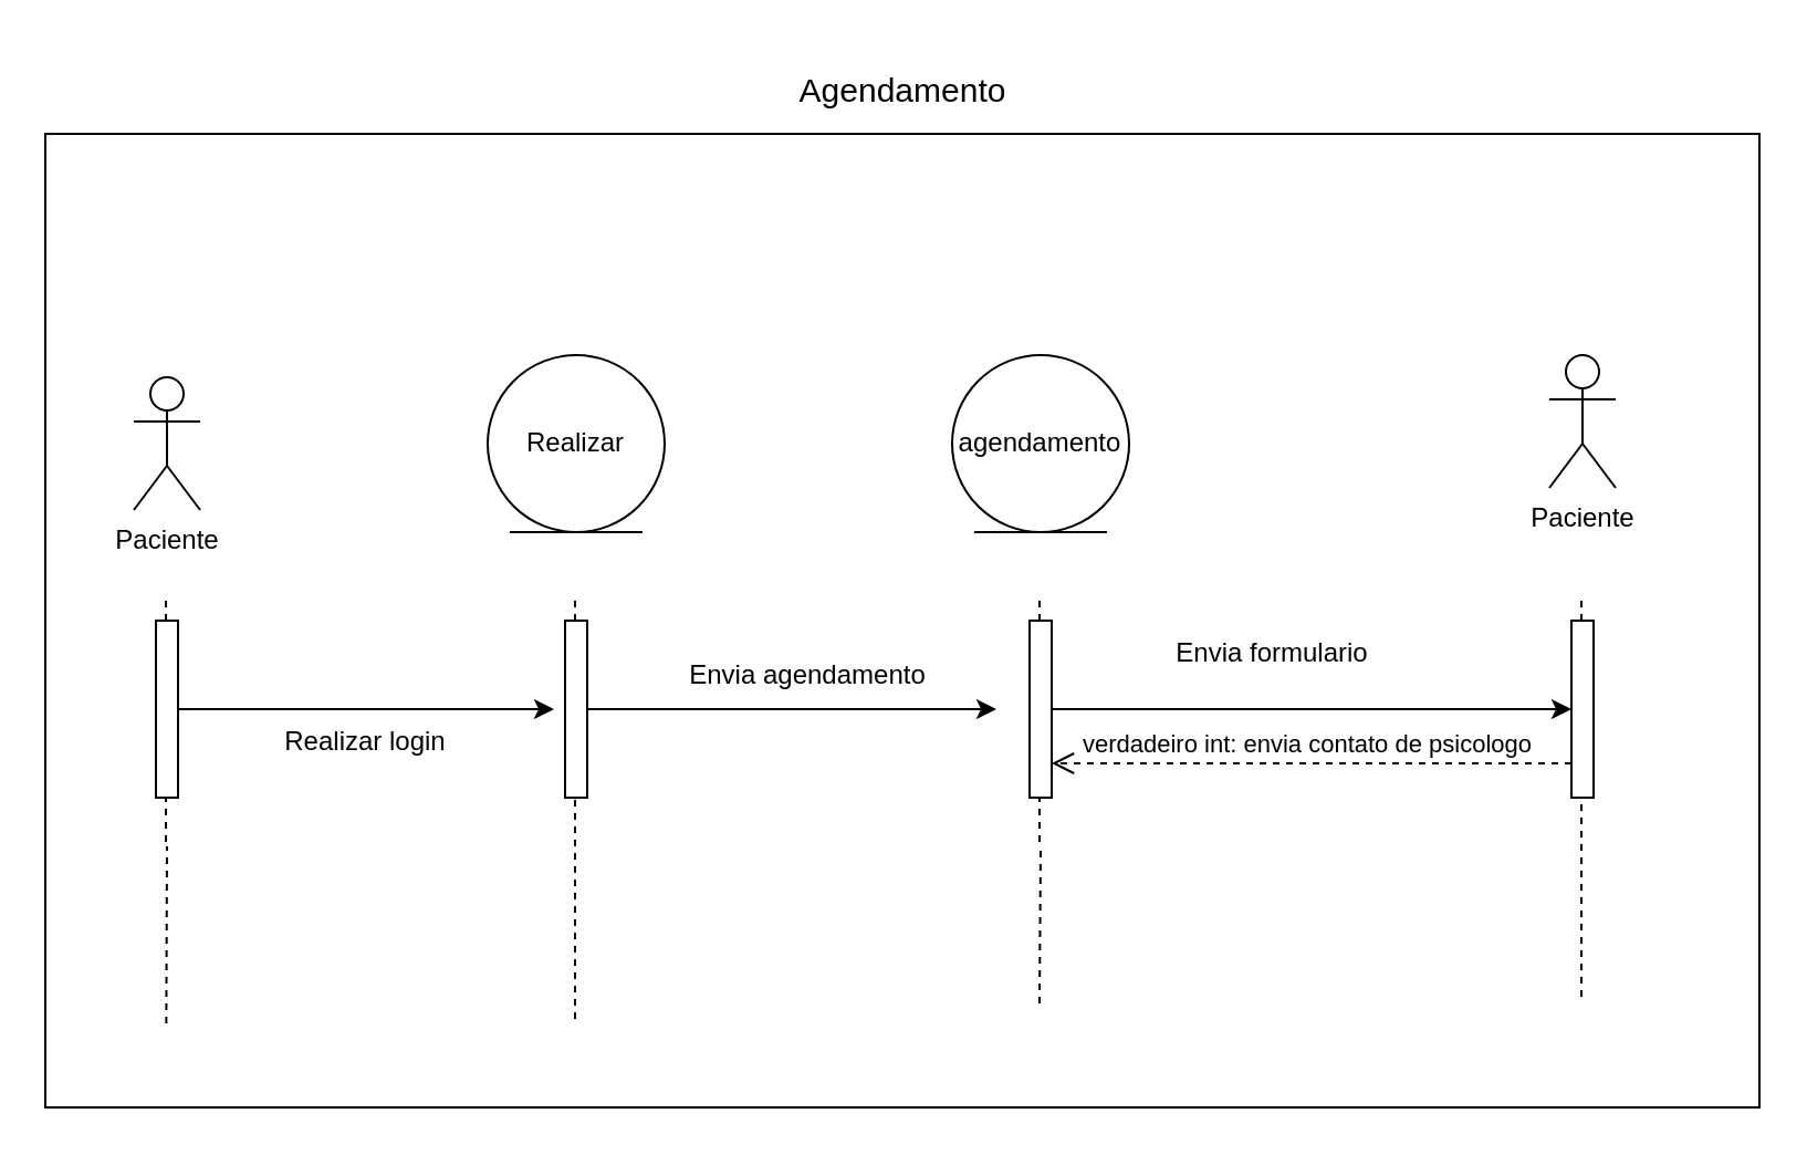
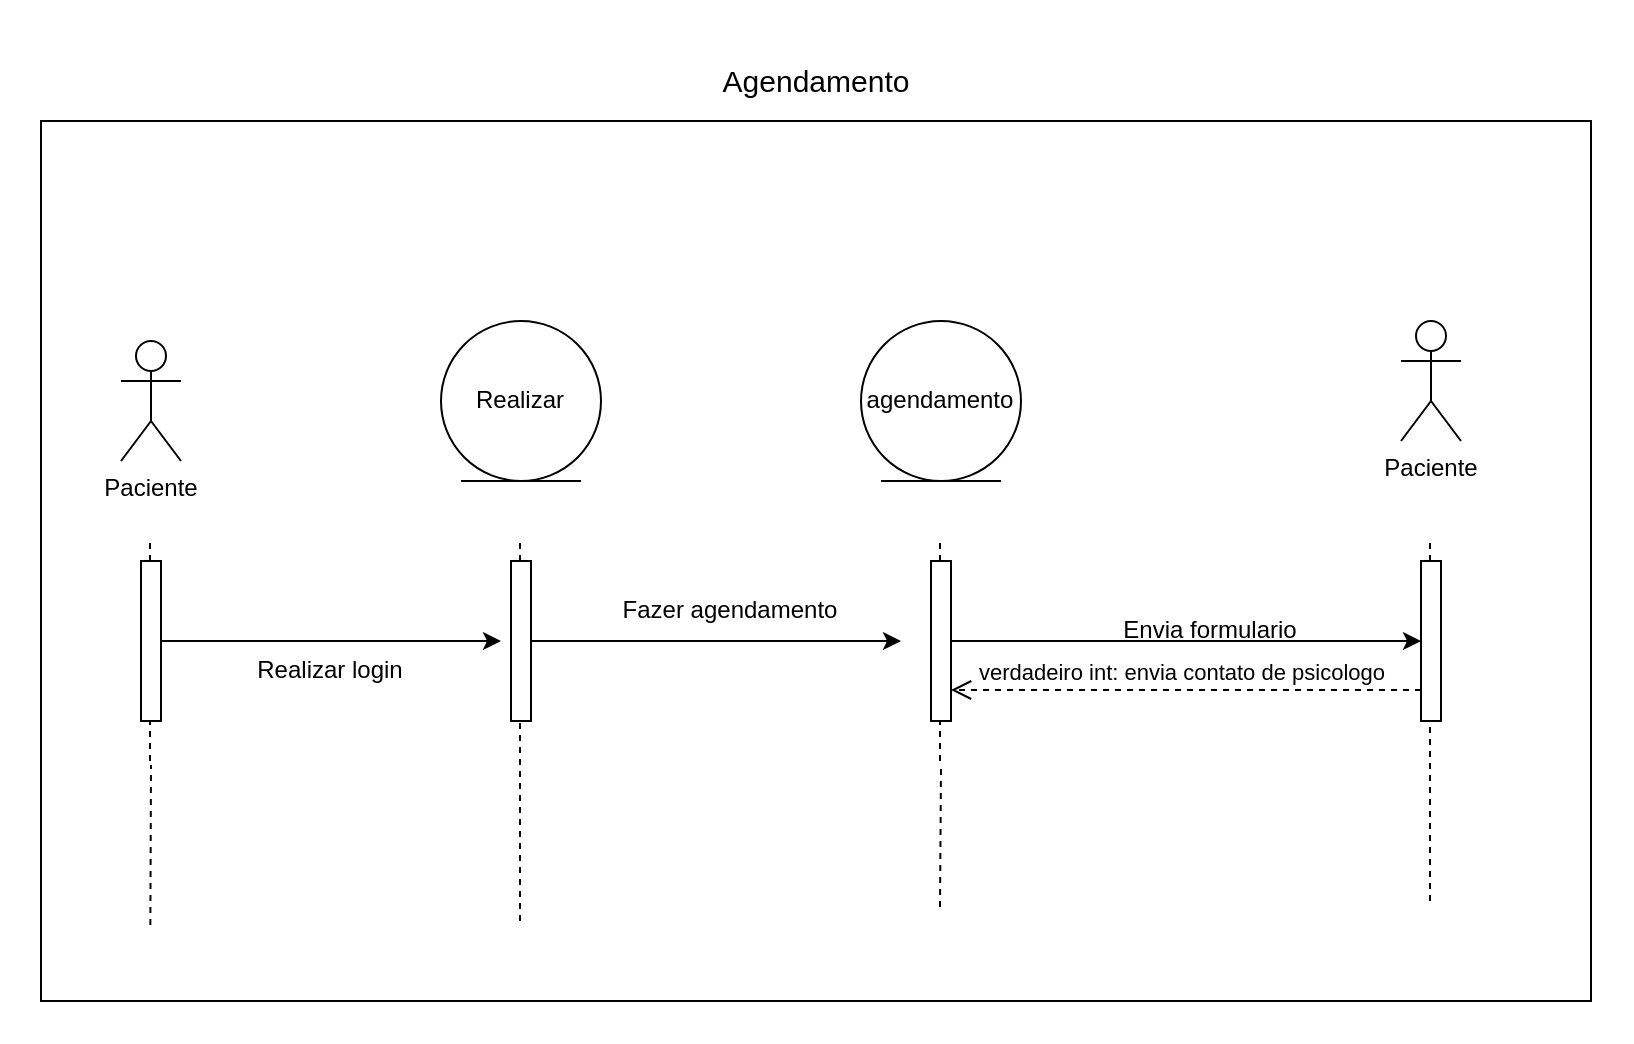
  <mxCell id="0" />
  <mxCell id="1" parent="0" />
  <mxCell id="2" value="" style="rounded=0;whiteSpace=wrap;html=1;" parent="1" vertex="1"><mxGeometry x="20" y="60" width="775" height="440" as="geometry" /></mxCell>
  <mxCell id="3" value="&lt;font style=&quot;vertical-align: inherit;&quot;&gt;&lt;font style=&quot;vertical-align: inherit;&quot;&gt;Paciente&lt;/font&gt;&lt;/font&gt;" style="shape=umlActor;verticalLabelPosition=bottom;verticalAlign=top;html=1;outlineConnect=0;" parent="1" vertex="1"><mxGeometry x="60" y="170" width="30" height="60" as="geometry" /></mxCell>
  <mxCell id="4" value="&lt;font style=&quot;vertical-align: inherit;&quot;&gt;&lt;font style=&quot;vertical-align: inherit;&quot;&gt;Realizar&lt;/font&gt;&lt;/font&gt;" style="ellipse;shape=umlEntity;whiteSpace=wrap;html=1;" parent="1" vertex="1"><mxGeometry x="220" y="160" width="80" height="80" as="geometry" /></mxCell>
  <mxCell id="5" value="" style="endArrow=none;dashed=1;html=1;rounded=0;" parent="1" source="10" edge="1"><mxGeometry width="50" height="50" relative="1" as="geometry"><mxPoint x="74.5" y="460" as="sourcePoint" /><mxPoint x="74.5" y="270" as="targetPoint" /><Array as="points" /></mxGeometry></mxCell>
  <mxCell id="6" value="" style="endArrow=none;dashed=1;html=1;rounded=0;" parent="1" source="12" edge="1"><mxGeometry width="50" height="50" relative="1" as="geometry"><mxPoint x="259.5" y="460" as="sourcePoint" /><mxPoint x="259.5" y="270" as="targetPoint" /><Array as="points" /></mxGeometry></mxCell>
  <mxCell id="7" value="&lt;font style=&quot;vertical-align: inherit;&quot;&gt;&lt;font style=&quot;vertical-align: inherit;&quot;&gt;agendamento&lt;/font&gt;&lt;/font&gt;" style="ellipse;shape=umlEntity;whiteSpace=wrap;html=1;" parent="1" vertex="1"><mxGeometry x="430" y="160" width="80" height="80" as="geometry" /></mxCell>
  <mxCell id="8" value="" style="endArrow=none;dashed=1;html=1;rounded=0;" parent="1" source="14" edge="1"><mxGeometry width="50" height="50" relative="1" as="geometry"><mxPoint x="469.5" y="460" as="sourcePoint" /><mxPoint x="469.5" y="270" as="targetPoint" /><Array as="points" /></mxGeometry></mxCell>
  <mxCell id="9" value="" style="endArrow=none;dashed=1;html=1;rounded=0;" parent="1" target="10" edge="1"><mxGeometry width="50" height="50" relative="1" as="geometry"><mxPoint x="74.5" y="380" as="sourcePoint" /><mxPoint x="74.5" y="270" as="targetPoint" /><Array as="points"><mxPoint x="74.5" y="280" /></Array></mxGeometry></mxCell>
  <mxCell id="10" value="" style="html=1;points=[[0,0,0,0,5],[0,1,0,0,-5],[1,0,0,0,5],[1,1,0,0,-5]];perimeter=orthogonalPerimeter;outlineConnect=0;targetShapes=umlLifeline;portConstraint=eastwest;newEdgeStyle={&quot;curved&quot;:0,&quot;rounded&quot;:0};" parent="1" vertex="1"><mxGeometry x="70" y="280" width="10" height="80" as="geometry" /></mxCell>
  <mxCell id="11" value="" style="endArrow=none;dashed=1;html=1;rounded=0;" parent="1" target="12" edge="1"><mxGeometry width="50" height="50" relative="1" as="geometry"><mxPoint x="259.5" y="460" as="sourcePoint" /><mxPoint x="259.5" y="270" as="targetPoint" /><Array as="points"><mxPoint x="259.5" y="280" /></Array></mxGeometry></mxCell>
  <mxCell id="12" value="" style="html=1;points=[[0,0,0,0,5],[0,1,0,0,-5],[1,0,0,0,5],[1,1,0,0,-5]];perimeter=orthogonalPerimeter;outlineConnect=0;targetShapes=umlLifeline;portConstraint=eastwest;newEdgeStyle={&quot;curved&quot;:0,&quot;rounded&quot;:0};" parent="1" vertex="1"><mxGeometry x="255" y="280" width="10" height="80" as="geometry" /></mxCell>
  <mxCell id="13" value="" style="endArrow=none;dashed=1;html=1;rounded=0;" parent="1" target="14" edge="1"><mxGeometry width="50" height="50" relative="1" as="geometry"><mxPoint x="469.5" y="380" as="sourcePoint" /><mxPoint x="469.5" y="270" as="targetPoint" /><Array as="points"><mxPoint x="469.5" y="280" /></Array></mxGeometry></mxCell>
  <mxCell id="14" value="" style="html=1;points=[[0,0,0,0,5],[0,1,0,0,-5],[1,0,0,0,5],[1,1,0,0,-5]];perimeter=orthogonalPerimeter;outlineConnect=0;targetShapes=umlLifeline;portConstraint=eastwest;newEdgeStyle={&quot;curved&quot;:0,&quot;rounded&quot;:0};" parent="1" vertex="1"><mxGeometry x="465" y="280" width="10" height="80" as="geometry" /></mxCell>
  <mxCell id="15" value="" style="endArrow=classic;html=1;rounded=0;" parent="1" source="10" edge="1"><mxGeometry width="50" height="50" relative="1" as="geometry"><mxPoint x="90" y="320" as="sourcePoint" /><mxPoint x="250" y="320" as="targetPoint" /></mxGeometry></mxCell>
  <mxCell id="16" value="Realizar login" style="text;html=1;align=center;verticalAlign=middle;whiteSpace=wrap;rounded=0;" parent="1" vertex="1"><mxGeometry x="110" y="320" width="110" height="30" as="geometry" /></mxCell>
  <mxCell id="17" value="" style="endArrow=classic;html=1;rounded=0;" parent="1" edge="1"><mxGeometry width="50" height="50" relative="1" as="geometry"><mxPoint x="265" y="320" as="sourcePoint" /><mxPoint x="450" y="320" as="targetPoint" /></mxGeometry></mxCell>
- <mxCell id="18" value="Envia agendamento" style="text;html=1;align=center;verticalAlign=middle;whiteSpace=wrap;rounded=0;" parent="1" vertex="1"><mxGeometry x="290" y="290" width="150" height="30" as="geometry" /></mxCell>
+ <mxCell id="18" value="Fazer agendamento" style="text;html=1;align=center;verticalAlign=middle;whiteSpace=wrap;rounded=0;" parent="1" vertex="1"><mxGeometry x="290" y="290" width="150" height="30" as="geometry" /></mxCell>
  <mxCell id="19" value="verdadeiro int: envia contato de psicologo&amp;nbsp;" style="html=1;verticalAlign=bottom;endArrow=open;dashed=1;endSize=8;curved=0;rounded=0;entryX=1;entryY=1;entryDx=0;entryDy=-5;entryPerimeter=0;" parent="1" source="25" edge="1"><mxGeometry relative="1" as="geometry"><mxPoint x="475" y="344.5" as="targetPoint" /><mxPoint x="700" y="345" as="sourcePoint" /></mxGeometry></mxCell>
  <mxCell id="20" value="" style="endArrow=none;dashed=1;html=1;rounded=0;" parent="1" edge="1"><mxGeometry width="50" height="50" relative="1" as="geometry"><mxPoint x="74.68" y="462" as="sourcePoint" /><mxPoint x="75" y="382" as="targetPoint" /><Array as="points" /></mxGeometry></mxCell>
  <mxCell id="21" value="" style="endArrow=none;dashed=1;html=1;rounded=0;" parent="1" edge="1"><mxGeometry width="50" height="50" relative="1" as="geometry"><mxPoint x="469.5" y="453" as="sourcePoint" /><mxPoint x="470" y="383" as="targetPoint" /><Array as="points" /></mxGeometry></mxCell>
  <mxCell id="22" value="&lt;font style=&quot;vertical-align: inherit;&quot;&gt;&lt;font style=&quot;vertical-align: inherit;&quot;&gt;Paciente&lt;/font&gt;&lt;/font&gt;" style="shape=umlActor;verticalLabelPosition=bottom;verticalAlign=top;html=1;outlineConnect=0;" parent="1" vertex="1"><mxGeometry x="700" y="160" width="30" height="60" as="geometry" /></mxCell>
  <mxCell id="23" value="" style="endArrow=none;dashed=1;html=1;rounded=0;" parent="1" source="25" edge="1"><mxGeometry width="50" height="50" relative="1" as="geometry"><mxPoint x="714.5" y="450" as="sourcePoint" /><mxPoint x="715" y="270" as="targetPoint" /><Array as="points"><mxPoint x="714.5" y="270" /></Array></mxGeometry></mxCell>
  <mxCell id="24" value="" style="endArrow=none;dashed=1;html=1;rounded=0;" parent="1" target="25" edge="1"><mxGeometry width="50" height="50" relative="1" as="geometry"><mxPoint x="714.5" y="450" as="sourcePoint" /><mxPoint x="715" y="270" as="targetPoint" /><Array as="points" /></mxGeometry></mxCell>
  <mxCell id="25" value="" style="html=1;points=[[0,0,0,0,5],[0,1,0,0,-5],[1,0,0,0,5],[1,1,0,0,-5]];perimeter=orthogonalPerimeter;outlineConnect=0;targetShapes=umlLifeline;portConstraint=eastwest;newEdgeStyle={&quot;curved&quot;:0,&quot;rounded&quot;:0};" parent="1" vertex="1"><mxGeometry x="710" y="280" width="10" height="80" as="geometry" /></mxCell>
  <mxCell id="26" value="" style="endArrow=classic;html=1;rounded=0;" parent="1" edge="1"><mxGeometry width="50" height="50" relative="1" as="geometry"><mxPoint x="475" y="320" as="sourcePoint" /><mxPoint x="710" y="320" as="targetPoint" /></mxGeometry></mxCell>
- <mxCell id="27" value="Envia formulario" style="text;html=1;align=center;verticalAlign=middle;whiteSpace=wrap;rounded=0;" parent="1" vertex="1"><mxGeometry x="520" y="280" width="110" height="30" as="geometry" /></mxCell>
+ <mxCell id="27" value="Envia formulario" style="text;html=1;align=center;verticalAlign=middle;whiteSpace=wrap;rounded=0;" parent="1" vertex="1"><mxGeometry x="550" y="300" width="110" height="30" as="geometry" /></mxCell>
  <mxCell id="28" value="Agendamento" style="text;html=1;align=center;verticalAlign=middle;whiteSpace=wrap;rounded=0;fontSize=15;" parent="1" vertex="1"><mxGeometry x="217.5" y="20" width="380" height="40" as="geometry" /></mxCell>
